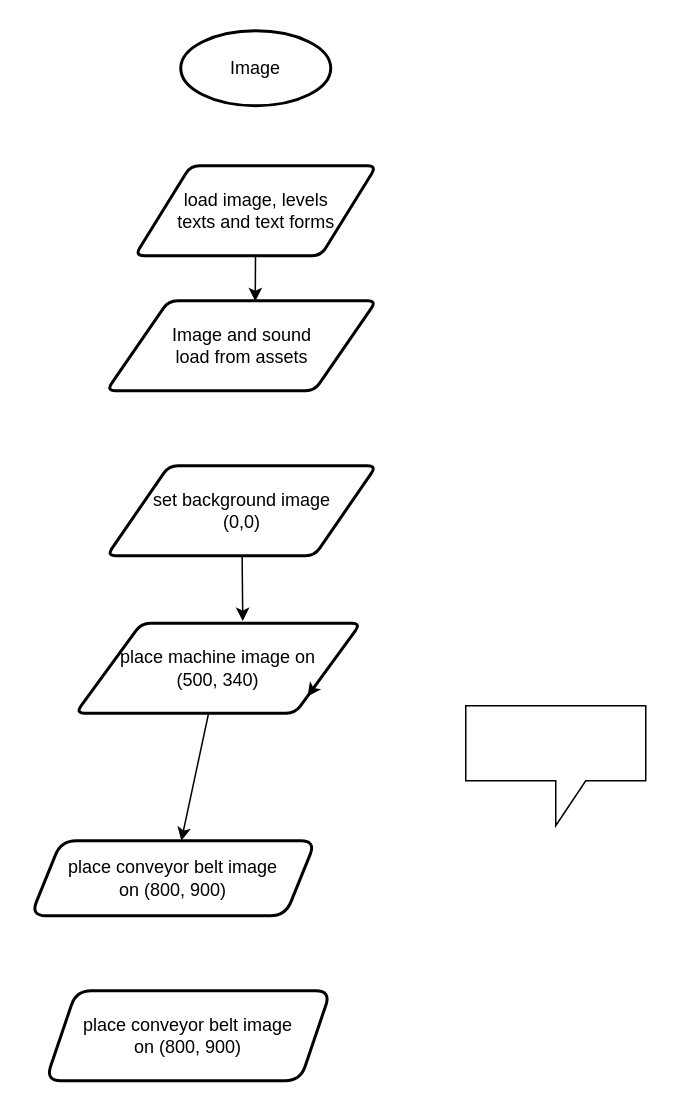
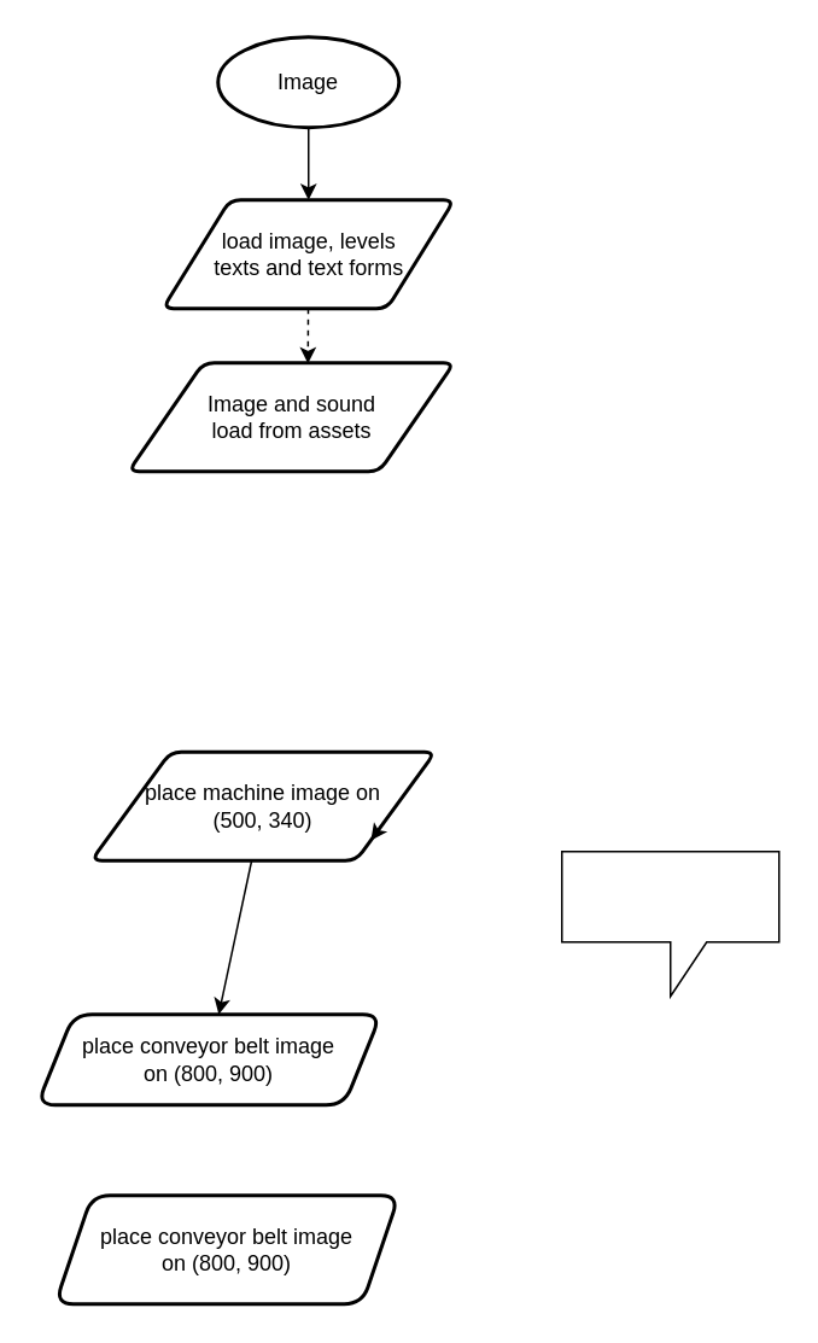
  <mxCell id="0" />
  <mxCell id="1" parent="0" />
+ <mxCell id="2" style="edgeStyle=none;html=1;jumpStyle=none;rounded=1;" edge="1" parent="1" source="3" target="5"><mxGeometry relative="1" as="geometry"><mxPoint x="170" y="170" as="targetPoint" /><Array as="points" /></mxGeometry></mxCell>
  <mxCell id="3" value="Image" style="strokeWidth=2;html=1;shape=mxgraph.flowchart.start_1;whiteSpace=wrap;" vertex="1" parent="1"><mxGeometry x="120" y="20" width="100" height="50" as="geometry" /></mxCell>
- <mxCell id="4" style="edgeStyle=none;rounded=1;jumpStyle=none;html=1;entryX=0.551;entryY=0.006;entryDx=0;entryDy=0;entryPerimeter=0;" edge="1" parent="1" source="5" target="6"><mxGeometry relative="1" as="geometry" /></mxCell>
+ <mxCell id="4" style="edgeStyle=none;rounded=1;jumpStyle=none;html=1;entryX=0.551;entryY=0.006;entryDx=0;entryDy=0;entryPerimeter=0;dashed=1;" edge="1" parent="1" source="5" target="6"><mxGeometry relative="1" as="geometry" /></mxCell>
  <mxCell id="5" value="load image, levels&lt;br&gt;texts and text forms" style="shape=parallelogram;html=1;strokeWidth=2;perimeter=parallelogramPerimeter;whiteSpace=wrap;rounded=1;arcSize=12;size=0.23;" vertex="1" parent="1"><mxGeometry x="89.5" y="110" width="161" height="60" as="geometry" /></mxCell>
  <mxCell id="6" value="Image and sound &lt;br&gt;load from assets" style="shape=parallelogram;html=1;strokeWidth=2;perimeter=parallelogramPerimeter;whiteSpace=wrap;rounded=1;arcSize=12;size=0.23;" vertex="1" parent="1"><mxGeometry x="70.5" y="200" width="180" height="60" as="geometry" /></mxCell>
- <mxCell id="7" style="edgeStyle=none;rounded=1;jumpStyle=none;html=1;entryX=0.586;entryY=-0.024;entryDx=0;entryDy=0;entryPerimeter=0;" edge="1" parent="1" source="8" target="10"><mxGeometry relative="1" as="geometry" /></mxCell>
- <mxCell id="8" value="set background image &lt;br&gt;(0,0)" style="shape=parallelogram;html=1;strokeWidth=2;perimeter=parallelogramPerimeter;whiteSpace=wrap;rounded=1;arcSize=12;size=0.23;" vertex="1" parent="1"><mxGeometry x="70.75" y="310" width="179.75" height="60" as="geometry" /></mxCell>
  <mxCell id="9" style="edgeStyle=none;rounded=1;jumpStyle=none;html=1;" edge="1" parent="1" source="10" target="12"><mxGeometry relative="1" as="geometry"><mxPoint x="145" y="530" as="targetPoint" /></mxGeometry></mxCell>
  <mxCell id="10" value="place machine image on&lt;br&gt;(500, 340)" style="shape=parallelogram;html=1;strokeWidth=2;perimeter=parallelogramPerimeter;whiteSpace=wrap;rounded=1;arcSize=12;size=0.23;" vertex="1" parent="1"><mxGeometry x="50" y="415" width="190" height="60" as="geometry" /></mxCell>
  <mxCell id="11" style="edgeStyle=none;rounded=1;jumpStyle=none;html=1;exitX=1;exitY=0.75;exitDx=0;exitDy=0;entryX=1;entryY=1;entryDx=0;entryDy=0;" edge="1" parent="1" source="10" target="10"><mxGeometry relative="1" as="geometry" /></mxCell>
  <mxCell id="12" value="place conveyor belt image&lt;br&gt;on (800, 900)" style="shape=parallelogram;html=1;strokeWidth=2;perimeter=parallelogramPerimeter;whiteSpace=wrap;rounded=1;arcSize=20;size=0.107;" vertex="1" parent="1"><mxGeometry x="20" y="560" width="190" height="50" as="geometry" /></mxCell>
  <mxCell id="13" value="place conveyor belt image&lt;br&gt;on (800, 900)" style="shape=parallelogram;html=1;strokeWidth=2;perimeter=parallelogramPerimeter;whiteSpace=wrap;rounded=1;arcSize=20;size=0.107;" vertex="1" parent="1"><mxGeometry x="30" y="660" width="190" height="60" as="geometry" /></mxCell>
  <mxCell id="14" value="" style="shape=callout;whiteSpace=wrap;html=1;perimeter=calloutPerimeter;" vertex="1" parent="1"><mxGeometry x="310" y="470" width="120" height="80" as="geometry" /></mxCell>
